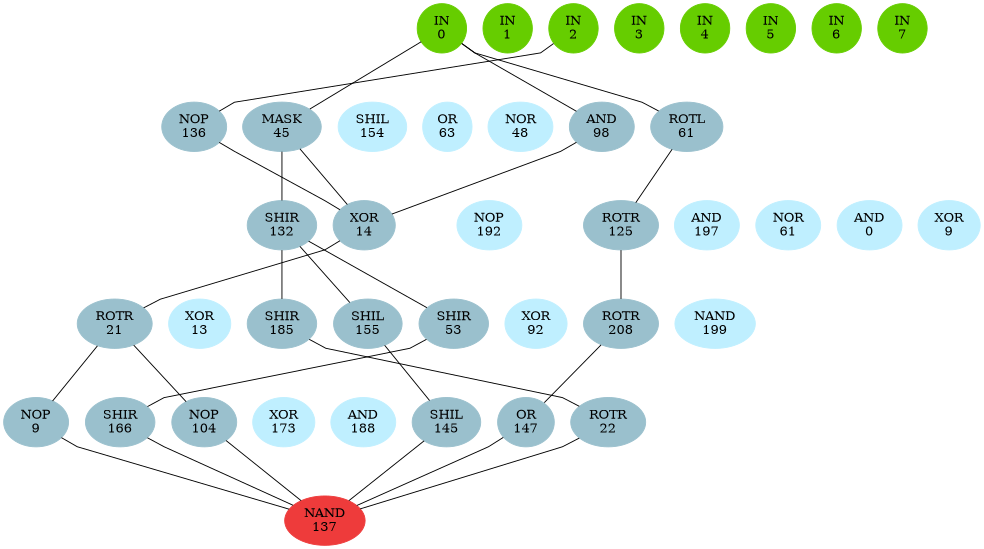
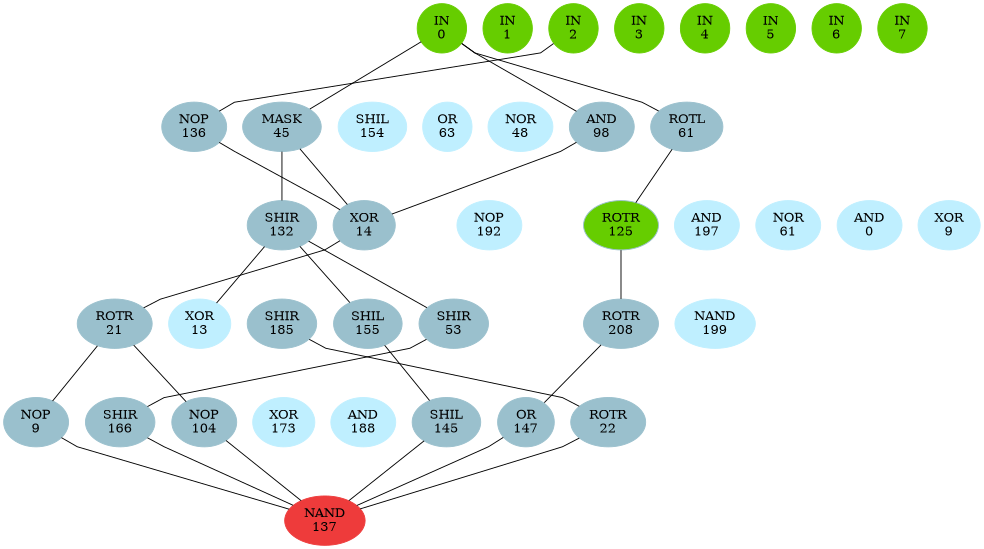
  graph {
    ordering=out
    rankdir=BT
    ranksep=0.75
    splines=polyline
    node [color=lightblue3 style=filled]
    edge [style=invis]
    n1 [color=chartreuse3 label="IN\n0"]
    n2 [color=chartreuse3 label="IN\n1"]
    n3 [color=chartreuse3 label="IN\n2"]
    n4 [color=chartreuse3 label="IN\n3"]
    n5 [color=chartreuse3 label="IN\n4"]
    n6 [color=chartreuse3 label="IN\n5"]
    n7 [color=chartreuse3 label="IN\n6"]
    n8 [color=chartreuse3 label="IN\n7"]
    n9 [label="ROTL\n61"]
    n10 [label="NOP\n136"]
    n11 [label="MASK\n45"]
    n12 [color=lightblue1 label="SHIL\n154"]
    n13 [color=lightblue1 label="OR\n63"]
    n14 [color=lightblue1 label="NOR\n48"]
    n15 [label="AND\n98"]
    n16 [label="SHIR\n132"]
    n17 [label="XOR\n14"]
    n18 [color=lightblue1 label="NOP\n192"]
-   n19 [label="ROTR\n125"]
+   n19 [label="ROTR\n125" fillcolor=chartreuse3]
    n20 [color=lightblue1 label="AND\n197"]
    n21 [color=lightblue1 label="NOR\n61"]
    n22 [color=lightblue1 label="AND\n0"]
    n23 [color=lightblue1 label="XOR\n9"]
    n24 [label="ROTR\n21"]
    n25 [color=lightblue1 label="XOR\n13"]
    n26 [label="SHIR\n185"]
    n27 [label="SHIL\n155"]
    n28 [label="SHIR\n53"]
-   n29 [color=lightblue1 label="XOR\n92"]
    n30 [label="ROTR\n208"]
    n31 [color=lightblue1 label="NAND\n199"]
    n32 [label="NOP\n9"]
    n33 [label="SHIR\n166"]
    n34 [label="NOP\n104"]
    n35 [color=lightblue1 label="XOR\n173"]
    n36 [color=lightblue1 label="AND\n188"]
    n37 [label="SHIL\n145"]
    n38 [label="OR\n147"]
    n39 [label="ROTR\n22"]
    n40 [color=brown2 label="NAND\n137"]
    subgraph sub_1 {
      rank=same
      n1
      n2
      n3
      n4
      n5
      n6
      n7
      n8
    }
    subgraph sub_2 {
      rank=same
      n9
      n10
      n11
      n12
      n13
      n14
      n15
    }
    subgraph sub_3 {
      rank=same
      n16
      n17
      n18
      n19
      n20
      n21
      n22
      n23
    }
    subgraph sub_4 {
      rank=same
      n24
      n25
      n26
      n27
      n28
-     n29
      n30
      n31
    }
    subgraph sub_5 {
      rank=same
      n32
      n33
      n34
      n35
      n36
      n37
      n38
      n39
    }
    subgraph sub_6 {
      rank=same
      n40
    }
    n1 -- n2
    n2 -- n3
    n3 -- n4
    n4 -- n5
    n5 -- n6
    n6 -- n7
    n7 -- n8
    n9 -- n1 [style=solid]
    n10 -- n3 [style=solid]
    n10 -- n11
    n11 -- n1 [style=solid]
    n11 -- n12
    n12 -- n13
    n13 -- n14
    n14 -- n15
    n15 -- n1 [style=solid]
    n16 -- n11 [style=solid]
    n16 -- n17
    n17 -- n10 [style=solid]
    n17 -- n11 [style=solid]
    n17 -- n15 [style=solid]
    n17 -- n18
    n18 -- n19
    n19 -- n9 [style=solid]
    n19 -- n20
    n20 -- n21
    n21 -- n22
    n22 -- n23
    n24 -- n17 [style=solid]
    n24 -- n25
    n25 -- n26
-   n26 -- n16 [style=solid]
+   n25 -- n16 [style=solid]
    n26 -- n27
    n27 -- n16 [style=solid]
    n27 -- n28
    n28 -- n16 [style=solid]
-   n28 -- n29
-   n29 -- n30
    n30 -- n19 [style=solid]
    n30 -- n31
    n32 -- n24 [style=solid]
    n32 -- n33
    n33 -- n28 [style=solid]
    n33 -- n34
    n34 -- n24 [style=solid]
    n34 -- n35
    n35 -- n36
    n36 -- n37
    n37 -- n27 [style=solid]
    n37 -- n38
    n38 -- n30 [style=solid]
    n38 -- n39
    n39 -- n26 [style=solid]
    n40 -- n32 [style=solid]
    n40 -- n33 [style=solid]
    n40 -- n34 [style=solid]
    n40 -- n37 [style=solid]
    n40 -- n38 [style=solid]
    n40 -- n39 [style=solid]
    n40 -- n40
  }
